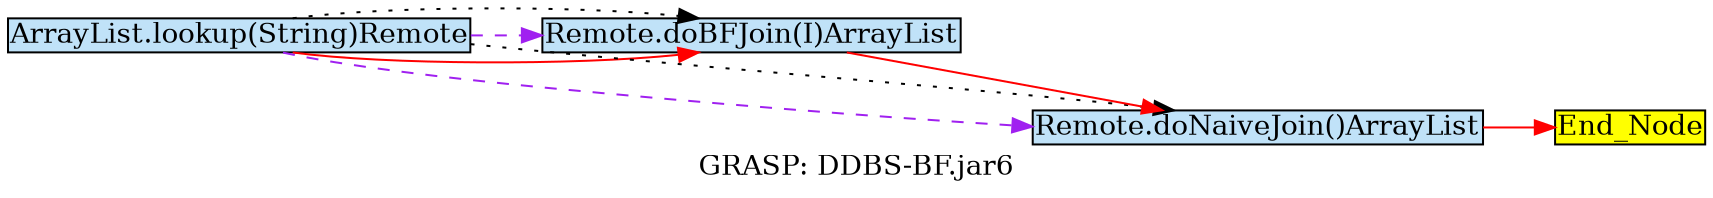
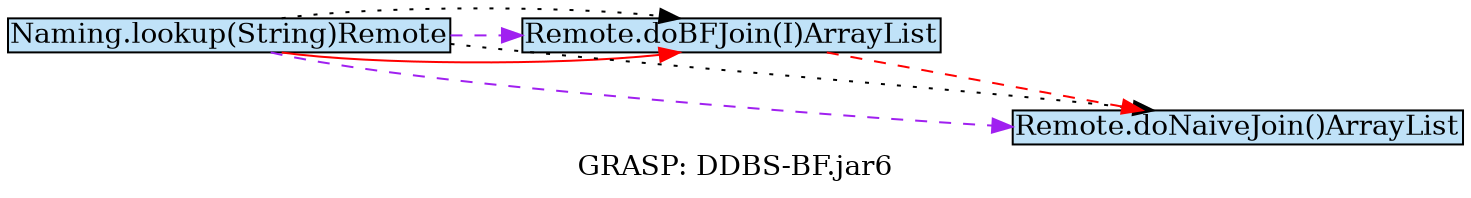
  digraph {
    label="GRASP: DDBS-BF.jar6"
    rankdir=LR
    node [fillcolor="#c0e2f8" margin=0.02 shape=box style=filled]
    edge [color=red style=solid]
-   "Naming.lookup(String)Remote" [height=0 width=0 label="ArrayList.lookup(String)Remote"]
+   "Naming.lookup(String)Remote" [height=0 width=0]
    "Remote.doBFJoin(I)ArrayList" [height=0 width=0]
    "Remote.doNaiveJoin()ArrayList" [height=0 width=0]
-   End_Node [fillcolor=yellow height=0 width=0]
    "Naming.lookup(String)Remote" -> "Remote.doBFJoin(I)ArrayList"
    "Naming.lookup(String)Remote" -> "Remote.doBFJoin(I)ArrayList" [color=purple style=dashed]
    "Naming.lookup(String)Remote" -> "Remote.doBFJoin(I)ArrayList" [color=black style=dotted]
    "Naming.lookup(String)Remote" -> "Remote.doNaiveJoin()ArrayList" [color=purple style=dashed]
    "Naming.lookup(String)Remote" -> "Remote.doNaiveJoin()ArrayList" [color=black style=dotted]
-   "Remote.doBFJoin(I)ArrayList" -> "Remote.doNaiveJoin()ArrayList"
-   "Remote.doNaiveJoin()ArrayList" -> End_Node
+   "Remote.doBFJoin(I)ArrayList" -> "Remote.doNaiveJoin()ArrayList" [style=dashed]
  }
